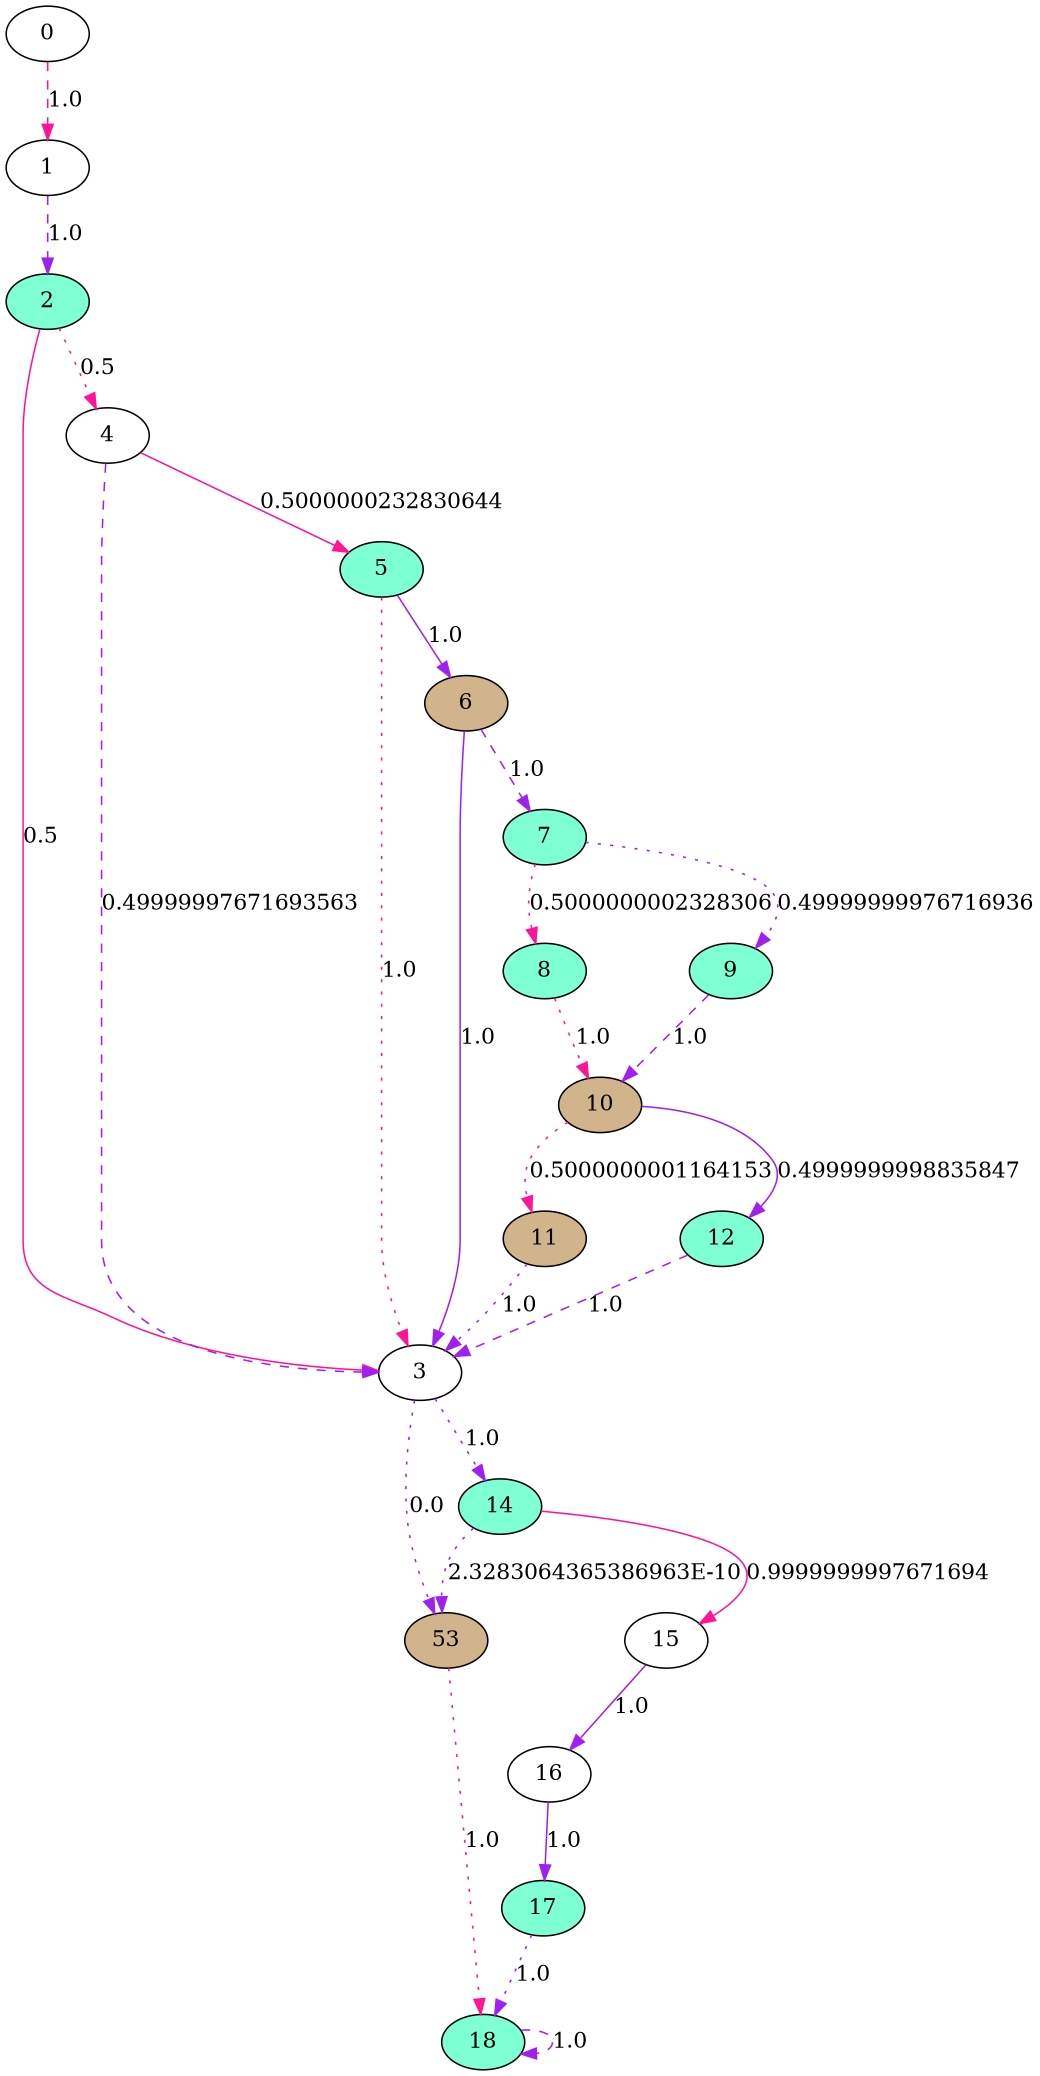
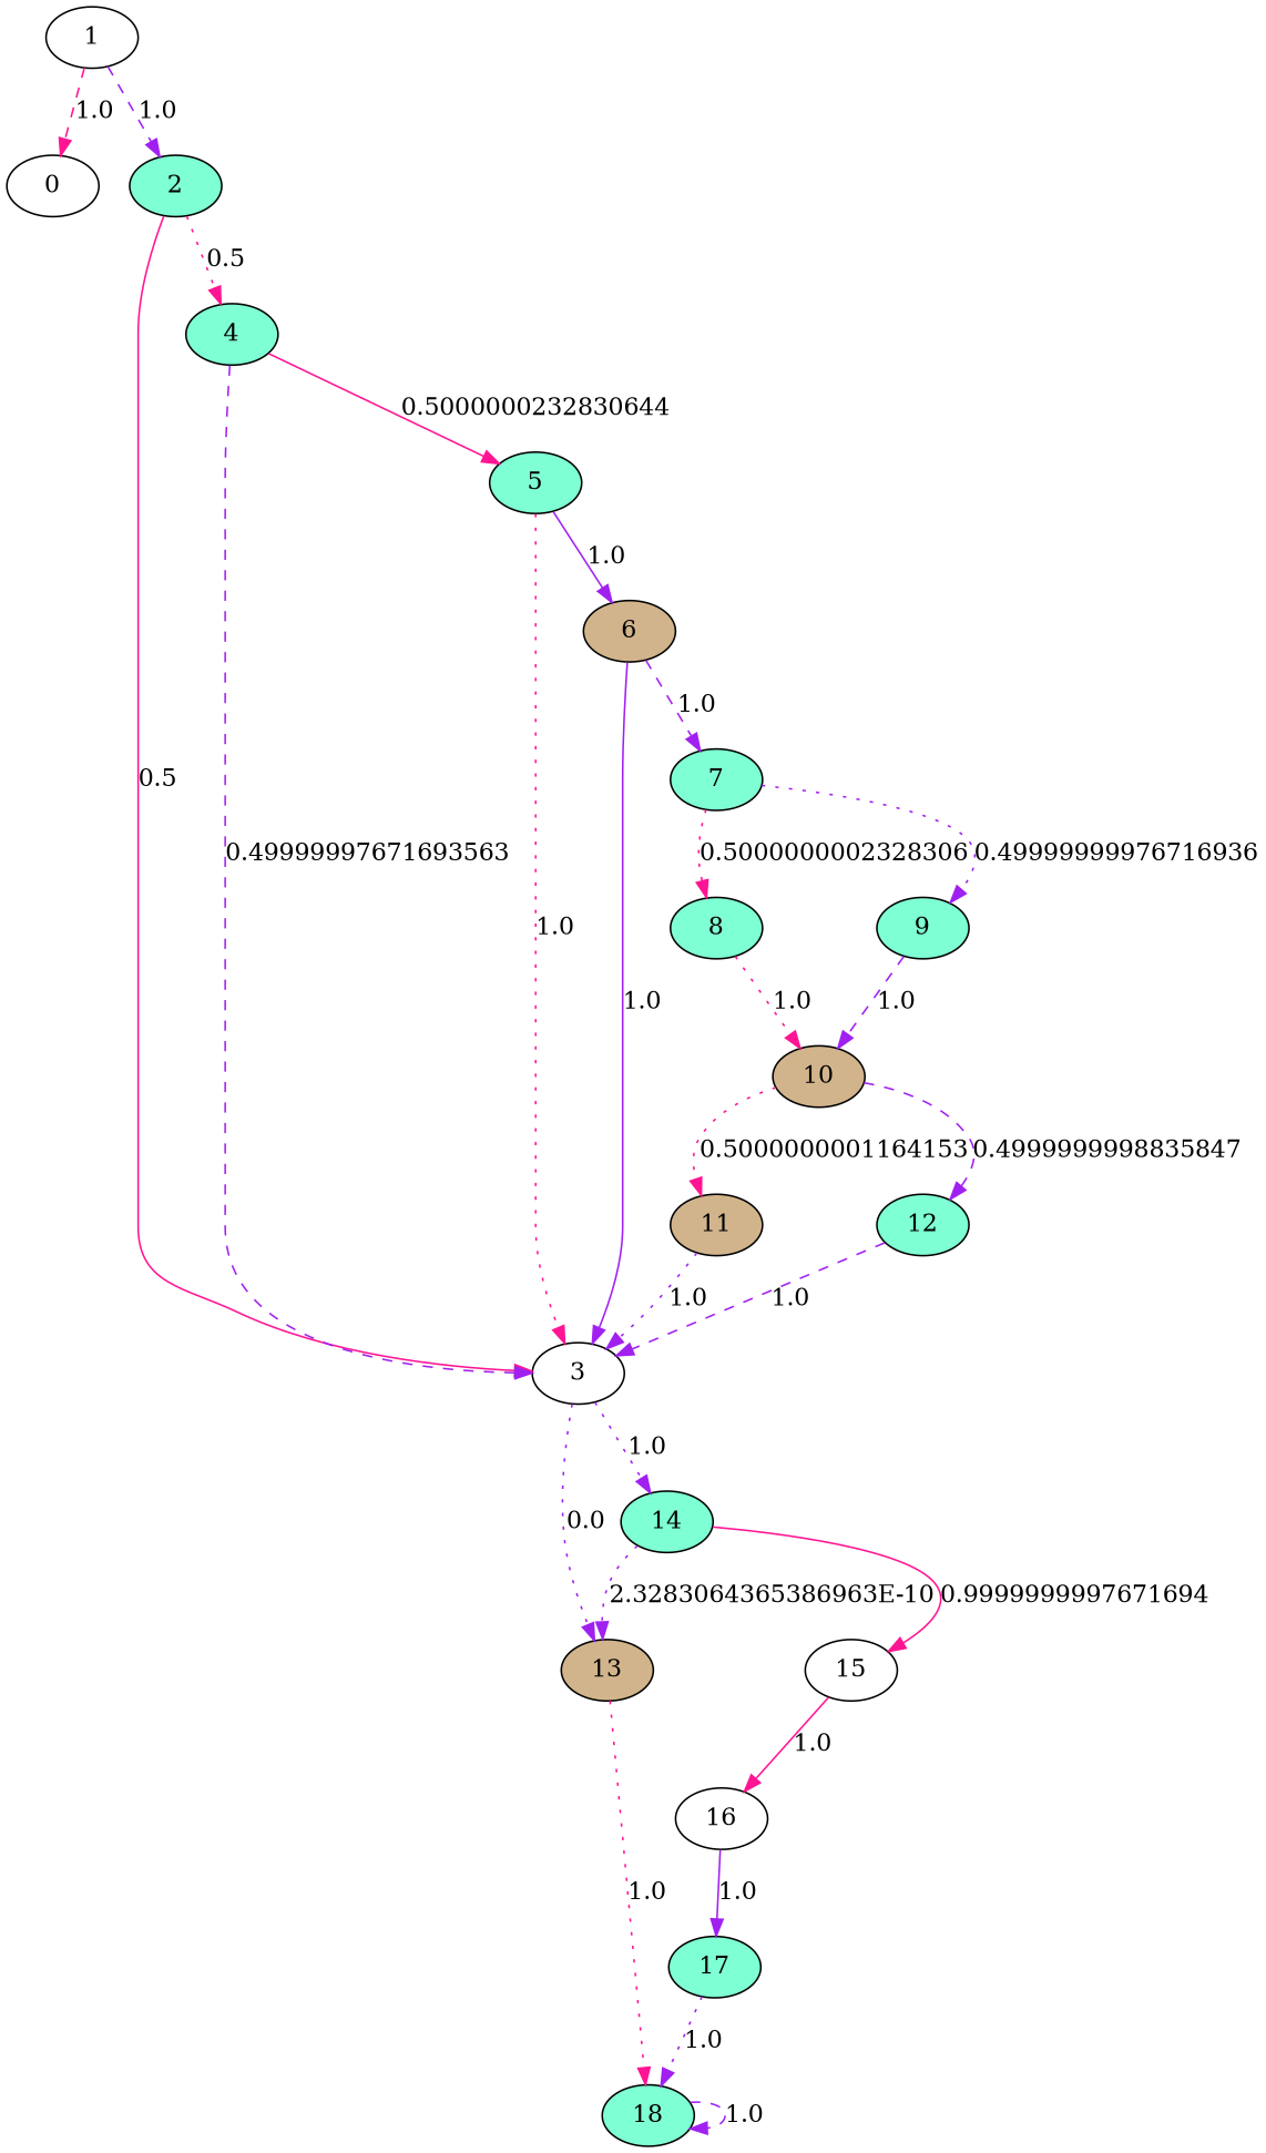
  digraph {
    fontname="DejaVu Serif"
    node [fillcolor=aquamarine fontname="DejaVu Serif" style=filled]
    edge [color=purple fontname="DejaVu Serif" style=dotted]
    11 [fillcolor=tan]
    3 [fillcolor=white]
-   13 [fillcolor=tan label=53]
+   13 [fillcolor=tan]
    14
    18
    15 [fillcolor=white]
    12
    16 [fillcolor=white]
    17
    0 [fillcolor=white]
    1 [fillcolor=white]
    2
-   4 [fillcolor=white]
+   4
    5
    6 [fillcolor=tan]
    7
    8
    9
    10 [fillcolor=tan]
    11 -> 3 [label=1.0]
    3 -> 13 [label=0.0]
    3 -> 14 [label=1.0]
    13 -> 18 [color=deeppink label=1.0]
    14 -> 13 [label="2.3283064365386963E-10"]
    14 -> 15 [color=deeppink label=0.9999999997671694 style=solid]
    18 -> 18 [label=1.0 style=dashed]
-   15 -> 16 [label=1.0 style=solid]
+   15 -> 16 [color=deeppink label=1.0 style=solid]
    12 -> 3 [label=1.0 style=dashed]
    16 -> 17 [label=1.0 style=solid]
    17 -> 18 [label=1.0]
-   0 -> 1 [color=deeppink label=1.0 style=dashed]
+   1 -> 0 [color=deeppink label=1.0 style=dashed]
    1 -> 2 [label=1.0 style=dashed]
    2 -> 3 [color=deeppink label=0.5 style=solid]
    2 -> 4 [color=deeppink label=0.5]
    4 -> 3 [label=0.49999997671693563 style=dashed]
    4 -> 5 [color=deeppink label=0.5000000232830644 style=solid]
    5 -> 3 [color=deeppink label=1.0]
    5 -> 6 [label=1.0 style=solid]
    6 -> 3 [label=1.0 style=solid]
    6 -> 7 [label=1.0 style=dashed]
    7 -> 8 [color=deeppink label=0.5000000002328306]
    7 -> 9 [label=0.49999999976716936]
    8 -> 10 [color=deeppink label=1.0]
    9 -> 10 [label=1.0 style=dashed]
    10 -> 11 [color=deeppink label=0.5000000001164153]
-   10 -> 12 [label=0.4999999998835847 style=solid]
+   10 -> 12 [label=0.4999999998835847 style=dashed]
  }
